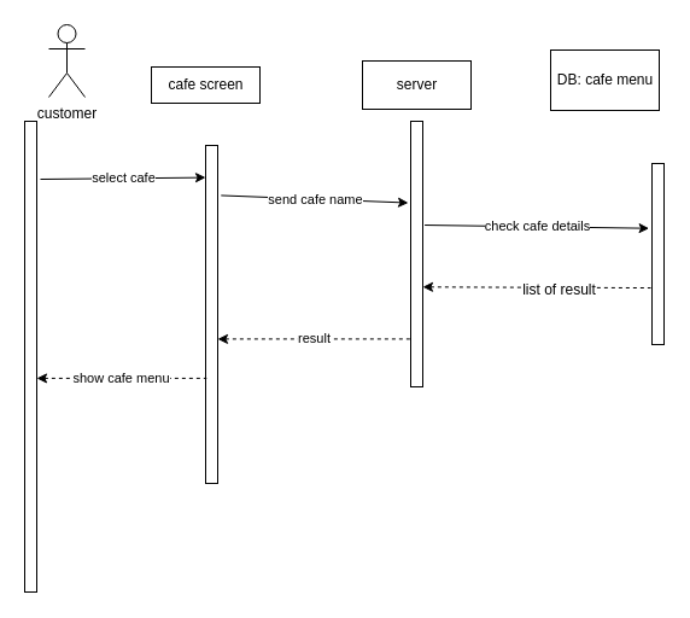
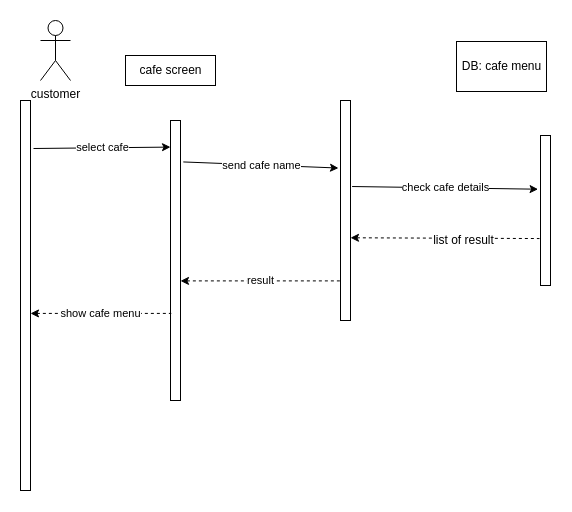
  <mxCell id="0" />
  <mxCell id="1" parent="0" />
  <mxCell id="2" value="customer" style="shape=umlActor;verticalLabelPosition=bottom;labelBackgroundColor=#ffffff;verticalAlign=top;html=1;outlineConnect=0;" vertex="1" parent="1"><mxGeometry x="40" y="20" width="30" height="60" as="geometry" /></mxCell>
  <mxCell id="3" value="" style="html=1;points=[];perimeter=orthogonalPerimeter;" vertex="1" parent="1"><mxGeometry x="20" y="100" width="10" height="390" as="geometry" /></mxCell>
  <mxCell id="4" value="" style="html=1;points=[];perimeter=orthogonalPerimeter;" vertex="1" parent="1"><mxGeometry x="170" y="120" width="10" height="280" as="geometry" /></mxCell>
  <mxCell id="5" value="cafe screen" style="html=1;" vertex="1" parent="1"><mxGeometry x="125" y="55" width="90" height="30" as="geometry" /></mxCell>
  <mxCell id="6" value="" style="html=1;points=[];perimeter=orthogonalPerimeter;" vertex="1" parent="1"><mxGeometry x="340" y="100" width="10" height="220" as="geometry" /></mxCell>
- <mxCell id="7" value="server" style="html=1;" vertex="1" parent="1"><mxGeometry x="300" y="50" width="90" height="40" as="geometry" /></mxCell>
  <mxCell id="8" value="" style="html=1;points=[];perimeter=orthogonalPerimeter;" vertex="1" parent="1"><mxGeometry x="540" y="135" width="10" height="150" as="geometry" /></mxCell>
  <mxCell id="9" value="DB: cafe menu" style="html=1;" vertex="1" parent="1"><mxGeometry x="456" y="41" width="90" height="50" as="geometry" /></mxCell>
  <mxCell id="10" value="select cafe" style="endArrow=classic;html=1;entryX=0;entryY=0.095;entryDx=0;entryDy=0;entryPerimeter=0;" edge="1" parent="1" target="4"><mxGeometry width="50" height="50" relative="1" as="geometry"><mxPoint x="33" y="148" as="sourcePoint" /><mxPoint x="100" y="138" as="targetPoint" /></mxGeometry></mxCell>
  <mxCell id="11" value="send cafe name" style="endArrow=classic;html=1;exitX=1.28;exitY=0.148;exitDx=0;exitDy=0;exitPerimeter=0;entryX=-0.2;entryY=0.307;entryDx=0;entryDy=0;entryPerimeter=0;" edge="1" parent="1" source="4" target="6"><mxGeometry width="50" height="50" relative="1" as="geometry"><mxPoint x="205" y="180" as="sourcePoint" /><mxPoint x="277" y="170" as="targetPoint" /></mxGeometry></mxCell>
  <mxCell id="12" value="check cafe details" style="endArrow=classic;html=1;exitX=1.16;exitY=0.391;exitDx=0;exitDy=0;exitPerimeter=0;entryX=-0.24;entryY=0.358;entryDx=0;entryDy=0;entryPerimeter=0;" edge="1" parent="1" source="6" target="8"><mxGeometry width="50" height="50" relative="1" as="geometry"><mxPoint x="370" y="230" as="sourcePoint" /><mxPoint x="420" y="180" as="targetPoint" /></mxGeometry></mxCell>
  <mxCell id="13" value="" style="endArrow=none;dashed=1;html=1;startArrow=classic;startFill=1;exitX=1;exitY=0.624;exitDx=0;exitDy=0;exitPerimeter=0;entryX=-0.1;entryY=0.687;entryDx=0;entryDy=0;entryPerimeter=0;" edge="1" parent="1" source="6" target="8"><mxGeometry width="50" height="50" relative="1" as="geometry"><mxPoint x="350" y="345" as="sourcePoint" /><mxPoint x="432" y="237" as="targetPoint" /></mxGeometry></mxCell>
  <mxCell id="14" value="list of result" style="text;html=1;align=center;verticalAlign=middle;resizable=0;points=[];;labelBackgroundColor=#ffffff;" vertex="1" connectable="0" parent="13"><mxGeometry x="0.195" y="-2" relative="1" as="geometry"><mxPoint as="offset" /></mxGeometry></mxCell>
  <mxCell id="15" value="result" style="endArrow=none;dashed=1;html=1;startArrow=classic;startFill=1;entryX=-0.04;entryY=0.82;entryDx=0;entryDy=0;entryPerimeter=0;" edge="1" parent="1" source="4" target="6"><mxGeometry width="50" height="50" relative="1" as="geometry"><mxPoint x="220" y="340" as="sourcePoint" /><mxPoint x="270" y="290" as="targetPoint" /></mxGeometry></mxCell>
  <mxCell id="16" value="show cafe menu" style="endArrow=none;dashed=1;html=1;startArrow=classic;startFill=1;entryX=0.08;entryY=0.689;entryDx=0;entryDy=0;entryPerimeter=0;" edge="1" parent="1" source="3" target="4"><mxGeometry width="50" height="50" relative="1" as="geometry"><mxPoint x="100" y="420" as="sourcePoint" /><mxPoint x="160" y="390" as="targetPoint" /></mxGeometry></mxCell>
